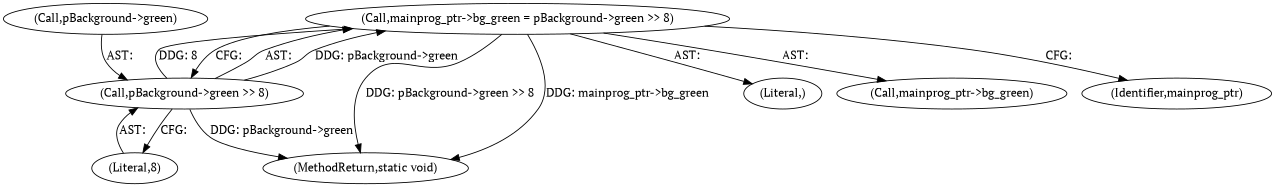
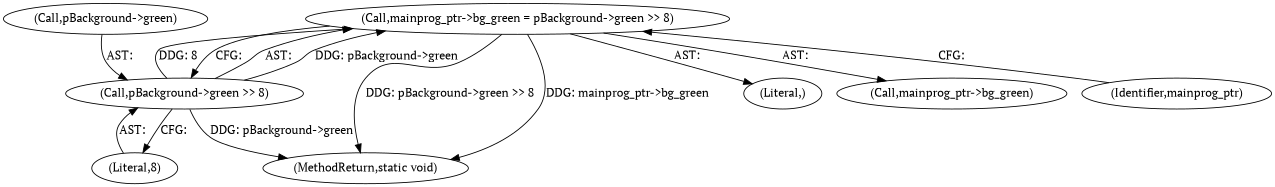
  digraph {
    fontname="PT Serif"
    node [fontname="PT Serif"]
    edge [fontname="PT Serif"]
    n1 [label="(Call,mainprog_ptr->bg_green = pBackground->green >> 8)"]
    n2 [label="(Call,pBackground->green >> 8)"]
    n3 [label="(MethodReturn,static void)"]
    n4 [label="(Literal,)"]
    n5 [label="(Call,mainprog_ptr->bg_green)"]
    n6 [label="(Literal,8)"]
    n7 [label="(Identifier,mainprog_ptr)"]
    n8 [label="(Call,pBackground->green)"]
    n1 -> n2 [label="CFG: "]
    n1 -> n3 [label="DDG: mainprog_ptr->bg_green"]
    n1 -> n3 [label="DDG: pBackground->green >> 8"]
    n1 -> n4 [label="AST: "]
    n1 -> n5 [label="AST: "]
    n2 -> n1 [label="AST: "]
    n2 -> n1 [label="DDG: pBackground->green"]
    n2 -> n1 [label="DDG: 8"]
    n2 -> n3 [label="DDG: pBackground->green"]
    n2 -> n6 [label="CFG: "]
    n6 -> n2 [label="AST: "]
-   n1 -> n7 [label="CFG: "]
+   n7 -> n1 [label="CFG: "]
    n8 -> n2 [label="AST: "]
  }
